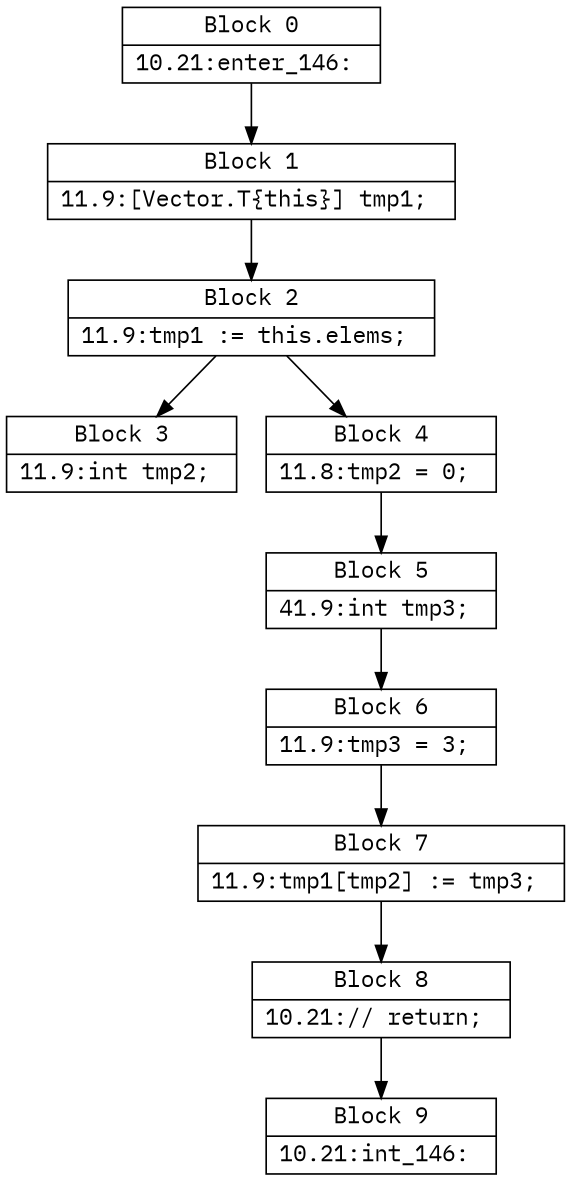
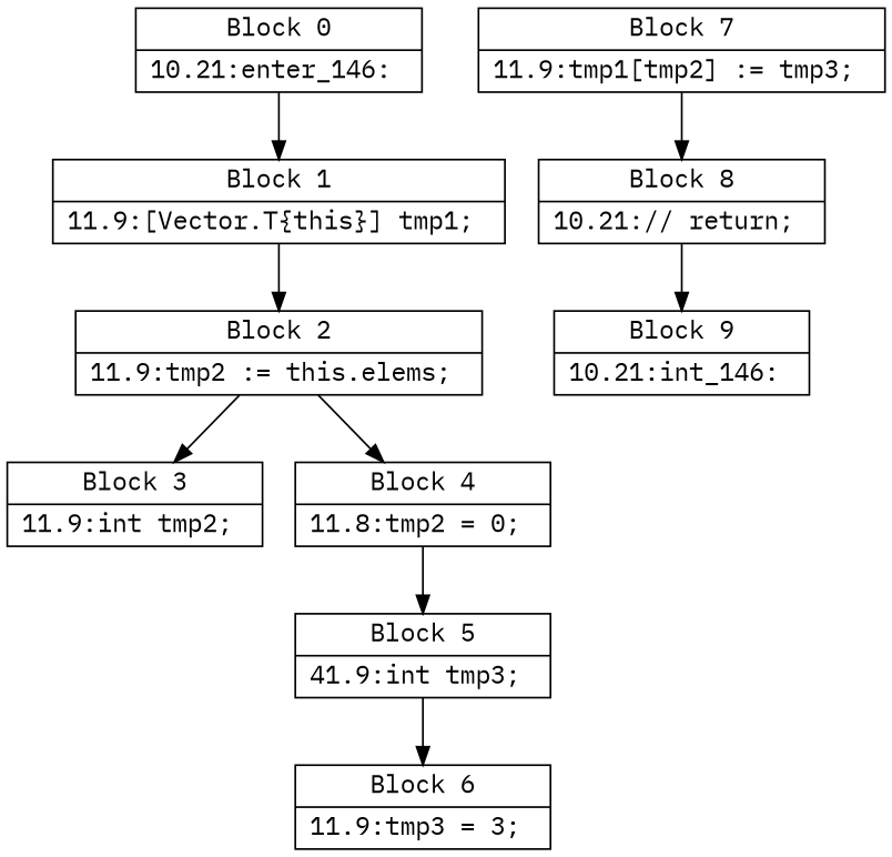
  digraph {
    fontname="IBM Plex Mono"
    node [fontname="IBM Plex Mono" shape=record]
    edge [fontname="IBM Plex Mono"]
    n1 [label="{Block 0|10.21:enter_146: \n}"]
    n2 [label="{Block 1|11.9:\[Vector.T\{this\}\] tmp1; \n}"]
-   n3 [label="{Block 2|11.9:tmp1 := this.elems; \n}"]
+   n3 [label="{Block 2|11.9:tmp2 := this.elems; \n}"]
    n4 [label="{Block 3|11.9:int tmp2; \n}"]
    n5 [label="{Block 4|11.8:tmp2 = 0; \n}"]
    n6 [label="{Block 5|41.9:int tmp3; \n}"]
    n7 [label="{Block 6|11.9:tmp3 = 3; \n}"]
    n8 [label="{Block 7|11.9:tmp1\[tmp2\] := tmp3; \n}"]
    n9 [label="{Block 8|10.21:// return; \n}"]
    n10 [label="{Block 9|10.21:int_146: \n}"]
    n1 -> n2
    n2 -> n3
    n3 -> n4
    n3 -> n5
    n5 -> n6
    n6 -> n7
-   n7 -> n8
    n8 -> n9
    n9 -> n10
  }
